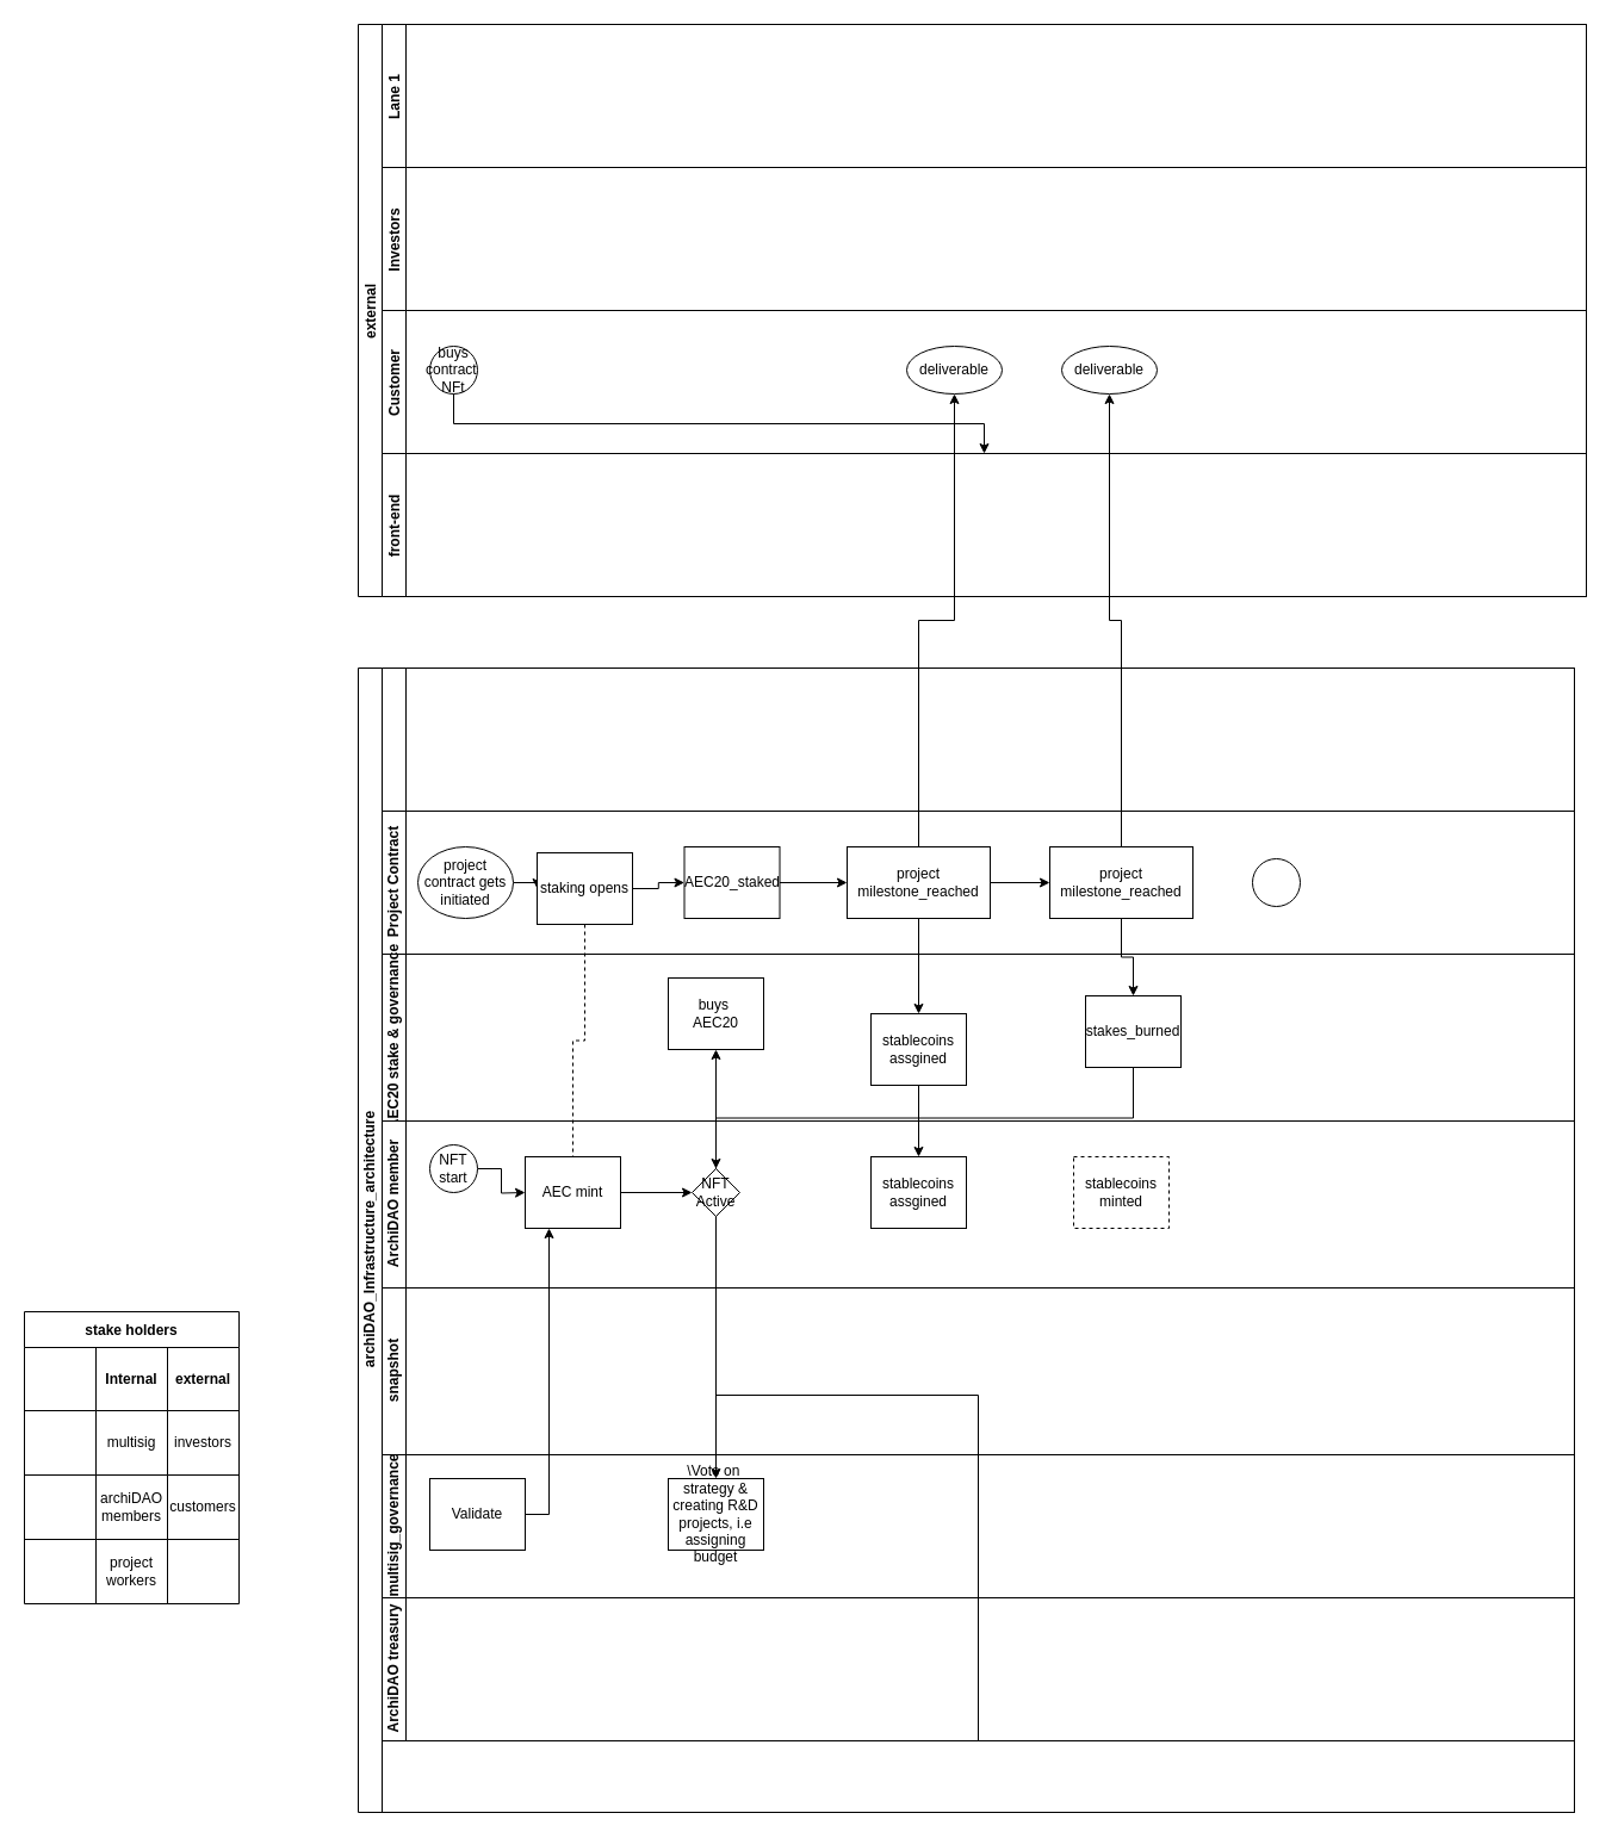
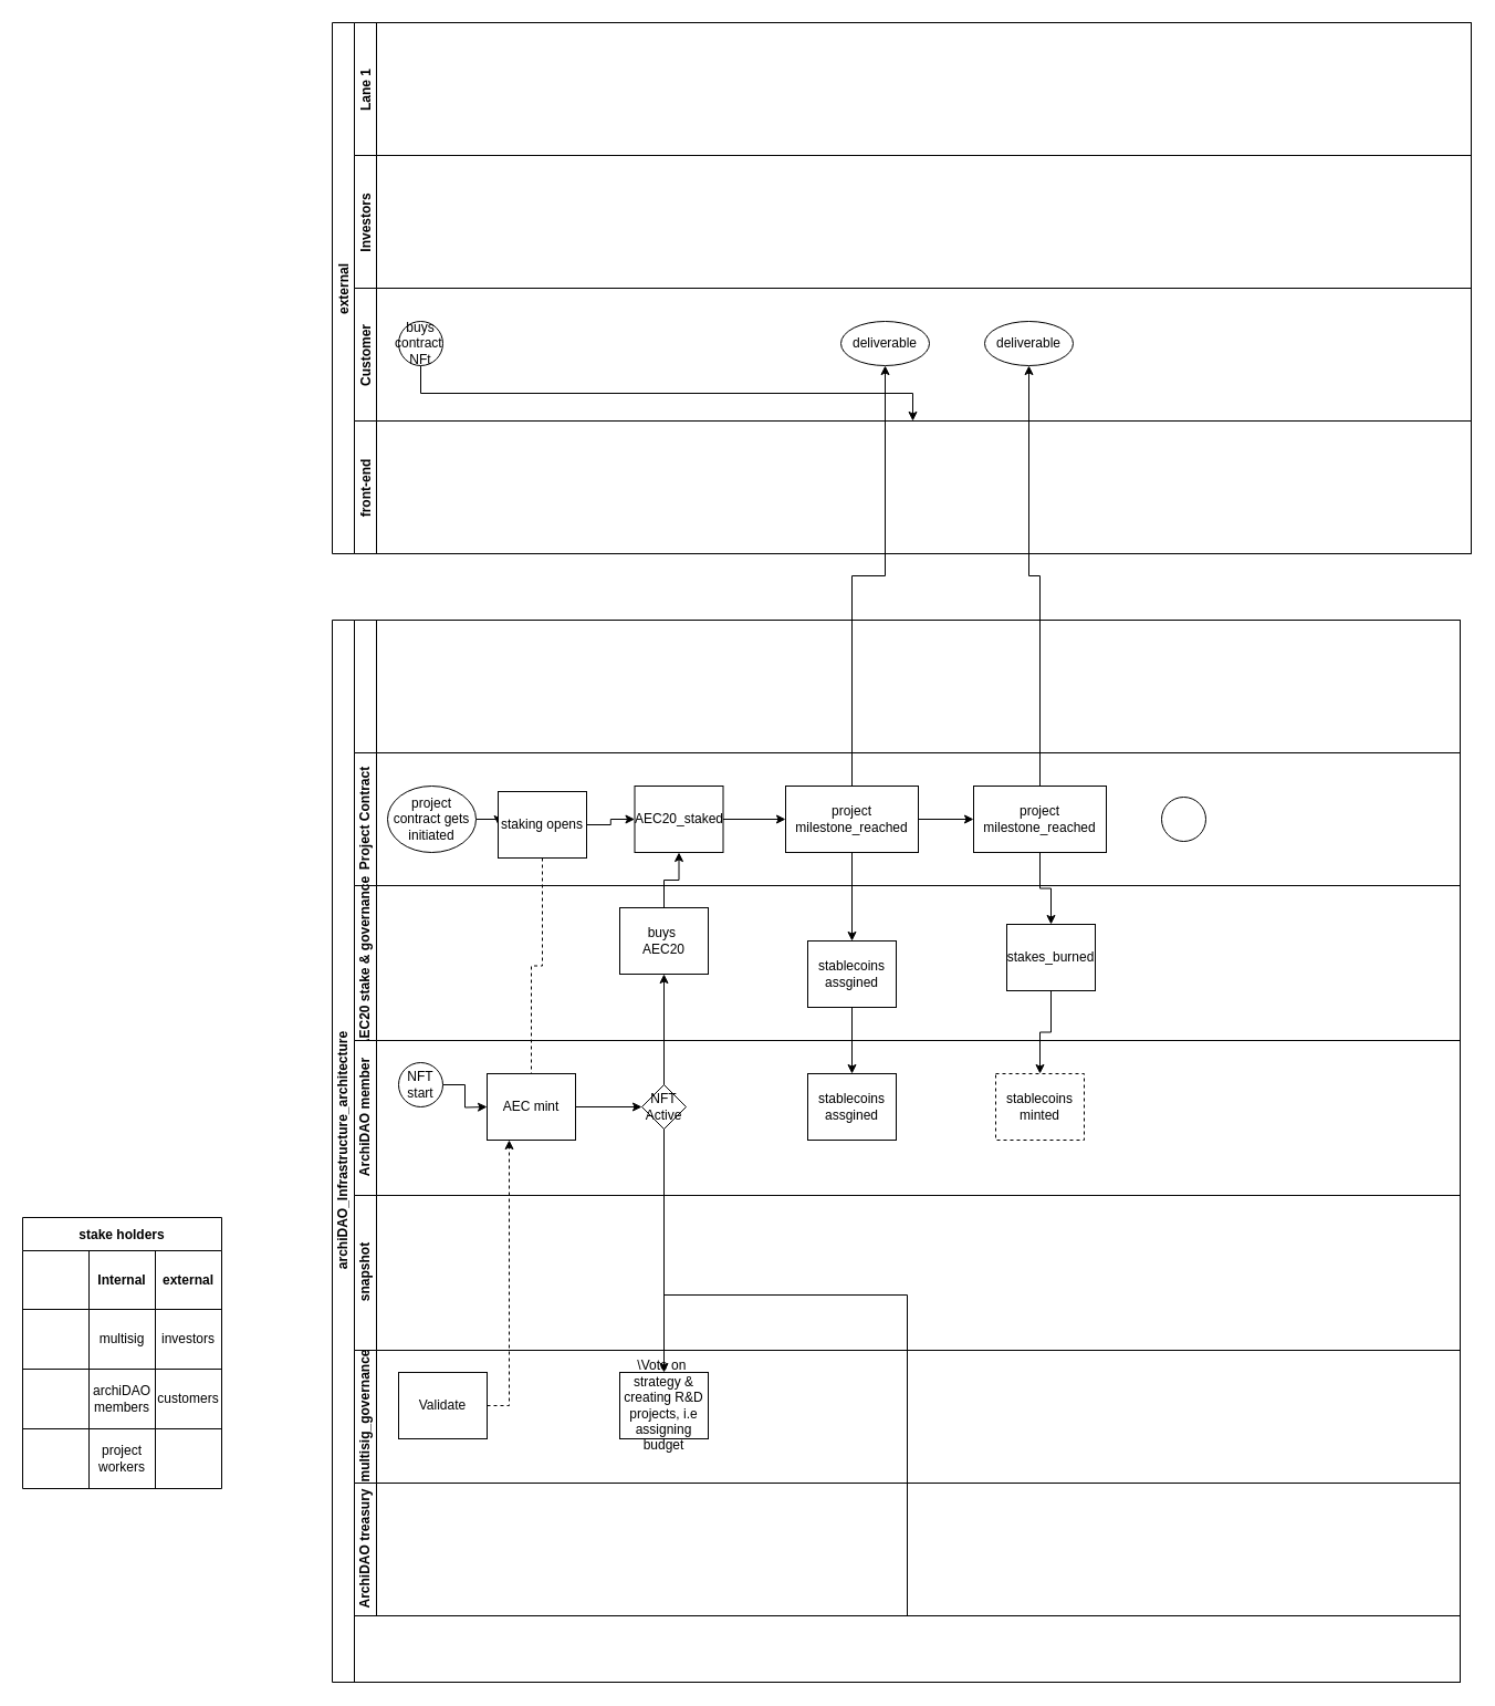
  <mxCell id="0" />
  <mxCell id="1" parent="0" />
  <mxCell id="2" value="archiDAO_Infrastructure_architecture" style="swimlane;html=1;childLayout=stackLayout;resizeParent=1;resizeParentMax=0;horizontal=0;startSize=20;horizontalStack=0;" parent="1" vertex="1"><mxGeometry x="300" y="560" width="1020" height="960" as="geometry" /></mxCell>
  <mxCell id="3" value="" style="edgeStyle=orthogonalEdgeStyle;rounded=0;orthogonalLoop=1;jettySize=auto;html=1;dashed=1;endArrow=none;endFill=0;" parent="2" source="11" target="24" edge="1"><mxGeometry relative="1" as="geometry" /></mxCell>
  <mxCell id="4" style="edgeStyle=orthogonalEdgeStyle;rounded=0;orthogonalLoop=1;jettySize=auto;html=1;endArrow=classic;endFill=1;startArrow=none;entryX=0.5;entryY=1;entryDx=0;entryDy=0;" parent="2" source="36" target="19" edge="1"><mxGeometry relative="1" as="geometry" /></mxCell>
  <mxCell id="5" style="edgeStyle=orthogonalEdgeStyle;rounded=0;orthogonalLoop=1;jettySize=auto;html=1;endArrow=classic;endFill=1;" parent="2" source="25" target="32" edge="1"><mxGeometry relative="1" as="geometry" /></mxCell>
  <mxCell id="6" style="swimlane;html=1;startSize=20;horizontal=0;" vertex="1" parent="2"><mxGeometry x="20" width="1000" height="120" as="geometry"><mxRectangle x="20" width="504" height="20" as="alternateBounds" /></mxGeometry></mxCell>
  <mxCell id="7" value="Project Contract" style="swimlane;html=1;startSize=20;horizontal=0;" parent="2" vertex="1"><mxGeometry x="20" y="120" width="1000" height="120" as="geometry"><mxRectangle x="20" width="504" height="20" as="alternateBounds" /></mxGeometry></mxCell>
  <mxCell id="8" value="" style="edgeStyle=orthogonalEdgeStyle;rounded=0;orthogonalLoop=1;jettySize=auto;html=1;" parent="7" source="9" target="11" edge="1"><mxGeometry relative="1" as="geometry" /></mxCell>
  <mxCell id="9" value="project contract gets initiated" style="ellipse;whiteSpace=wrap;html=1;" parent="7" vertex="1"><mxGeometry x="30" y="30" width="80" height="60" as="geometry" /></mxCell>
  <mxCell id="10" style="edgeStyle=orthogonalEdgeStyle;rounded=0;orthogonalLoop=1;jettySize=auto;html=1;exitX=1;exitY=0.5;exitDx=0;exitDy=0;entryX=0;entryY=0.5;entryDx=0;entryDy=0;" edge="1" parent="7" source="11" target="12"><mxGeometry relative="1" as="geometry" /></mxCell>
  <mxCell id="11" value="staking opens" style="rounded=0;whiteSpace=wrap;html=1;fontFamily=Helvetica;fontSize=12;fontColor=#000000;align=center;" parent="7" vertex="1"><mxGeometry x="130" y="35" width="80" height="60" as="geometry" /></mxCell>
  <mxCell id="12" value="AEC20_staked" style="rounded=0;whiteSpace=wrap;html=1;fontFamily=Helvetica;fontSize=12;fontColor=#000000;align=center;" parent="7" vertex="1"><mxGeometry x="253.5" y="30" width="80" height="60" as="geometry" /></mxCell>
  <mxCell id="13" style="edgeStyle=orthogonalEdgeStyle;rounded=0;orthogonalLoop=1;jettySize=auto;html=1;exitX=1;exitY=0.5;exitDx=0;exitDy=0;entryX=0;entryY=0.5;entryDx=0;entryDy=0;" edge="1" parent="7" source="14" target="17"><mxGeometry relative="1" as="geometry" /></mxCell>
  <mxCell id="14" value="project milestone_reached" style="rounded=0;whiteSpace=wrap;html=1;fontFamily=Helvetica;fontSize=12;fontColor=#000000;align=center;" vertex="1" parent="7"><mxGeometry x="390" y="30" width="120" height="60" as="geometry" /></mxCell>
  <mxCell id="15" value="" style="edgeStyle=orthogonalEdgeStyle;rounded=0;orthogonalLoop=1;jettySize=auto;html=1;endArrow=classic;endFill=1;entryX=0;entryY=0.5;entryDx=0;entryDy=0;" parent="7" source="12" target="14" edge="1"><mxGeometry relative="1" as="geometry"><mxPoint x="370" y="60" as="targetPoint" /></mxGeometry></mxCell>
  <mxCell id="16" value="" style="ellipse;whiteSpace=wrap;html=1;" parent="7" vertex="1"><mxGeometry x="730" y="40" width="40" height="40" as="geometry" /></mxCell>
  <mxCell id="17" value="project milestone_reached" style="rounded=0;whiteSpace=wrap;html=1;fontFamily=Helvetica;fontSize=12;fontColor=#000000;align=center;" vertex="1" parent="7"><mxGeometry x="560" y="30" width="120" height="60" as="geometry" /></mxCell>
  <mxCell id="18" value="AEC20 stake &amp;amp; governance" style="swimlane;html=1;startSize=20;horizontal=0;" vertex="1" parent="2"><mxGeometry x="20" y="240" width="1000" height="140" as="geometry" /></mxCell>
  <mxCell id="19" value="buys&amp;nbsp;&lt;br&gt;AEC20" style="rounded=0;whiteSpace=wrap;html=1;fontFamily=Helvetica;fontSize=12;fontColor=#000000;align=center;" vertex="1" parent="18"><mxGeometry x="240" y="20" width="80" height="60" as="geometry" /></mxCell>
  <mxCell id="20" value="stablecoins assgined" style="rounded=0;whiteSpace=wrap;html=1;fontFamily=Helvetica;fontSize=12;fontColor=#000000;align=center;" vertex="1" parent="18"><mxGeometry x="410" y="50" width="80" height="60" as="geometry" /></mxCell>
  <mxCell id="21" value="stakes_burned" style="rounded=0;whiteSpace=wrap;html=1;fontFamily=Helvetica;fontSize=12;fontColor=#000000;align=center;" vertex="1" parent="18"><mxGeometry x="590" y="35" width="80" height="60" as="geometry" /></mxCell>
  <mxCell id="22" value="ArchiDAO member" style="swimlane;html=1;startSize=20;horizontal=0;" parent="2" vertex="1"><mxGeometry x="20" y="380" width="1000" height="140" as="geometry" /></mxCell>
  <mxCell id="23" value="" style="edgeStyle=orthogonalEdgeStyle;rounded=0;orthogonalLoop=1;jettySize=auto;html=1;endArrow=classic;endFill=1;" parent="22" source="24" target="25" edge="1"><mxGeometry relative="1" as="geometry" /></mxCell>
  <mxCell id="24" value="AEC mint" style="rounded=0;whiteSpace=wrap;html=1;fontFamily=Helvetica;fontSize=12;fontColor=#000000;align=center;" parent="22" vertex="1"><mxGeometry x="120" y="30" width="80" height="60" as="geometry" /></mxCell>
  <mxCell id="25" value="NFT Active" style="rhombus;whiteSpace=wrap;html=1;fontFamily=Helvetica;fontSize=12;fontColor=#000000;align=center;" parent="22" vertex="1"><mxGeometry x="260" y="40" width="40" height="40" as="geometry" /></mxCell>
  <mxCell id="26" value="" style="edgeStyle=orthogonalEdgeStyle;rounded=0;orthogonalLoop=1;jettySize=auto;html=1;" edge="1" parent="22" source="27"><mxGeometry relative="1" as="geometry"><mxPoint x="120" y="60" as="targetPoint" /></mxGeometry></mxCell>
  <mxCell id="27" value="NFT start" style="ellipse;whiteSpace=wrap;html=1;" vertex="1" parent="22"><mxGeometry x="40" y="20" width="40" height="40" as="geometry" /></mxCell>
  <mxCell id="28" value="stablecoins assgined" style="rounded=0;whiteSpace=wrap;html=1;fontFamily=Helvetica;fontSize=12;fontColor=#000000;align=center;" vertex="1" parent="22"><mxGeometry x="410" y="30" width="80" height="60" as="geometry" /></mxCell>
  <mxCell id="29" value="stablecoins minted" style="rounded=0;whiteSpace=wrap;html=1;fontFamily=Helvetica;fontSize=12;fontColor=#000000;align=center;dashed=1;" vertex="1" parent="22"><mxGeometry x="580" y="30" width="80" height="60" as="geometry" /></mxCell>
  <mxCell id="30" value="snapshot" style="swimlane;html=1;startSize=20;horizontal=0;" vertex="1" parent="2"><mxGeometry x="20" y="520" width="1000" height="140" as="geometry" /></mxCell>
  <mxCell id="31" value="multisig_governance" style="swimlane;html=1;startSize=20;horizontal=0;" parent="2" vertex="1"><mxGeometry x="20" y="660" width="1000" height="120" as="geometry"><mxRectangle x="20" y="240" width="430" height="20" as="alternateBounds" /></mxGeometry></mxCell>
  <mxCell id="32" value="\Vote on&amp;nbsp;&lt;br&gt;strategy &amp;amp; creating R&amp;amp;D projects, i.e assigning budget" style="rounded=0;whiteSpace=wrap;html=1;fontFamily=Helvetica;fontSize=12;fontColor=#000000;align=center;" parent="31" vertex="1"><mxGeometry x="240" y="20" width="80" height="60" as="geometry" /></mxCell>
  <mxCell id="33" value="Validate" style="rounded=0;whiteSpace=wrap;html=1;fontFamily=Helvetica;fontSize=12;fontColor=#000000;align=center;" vertex="1" parent="31"><mxGeometry x="40" y="20" width="80" height="60" as="geometry" /></mxCell>
  <mxCell id="34" value="ArchiDAO treasury" style="swimlane;html=1;startSize=20;horizontal=0;" vertex="1" parent="2"><mxGeometry x="20" y="780" width="1000" height="120" as="geometry"><mxRectangle x="20" y="240" width="430" height="20" as="alternateBounds" /></mxGeometry></mxCell>
- <mxCell id="35" style="edgeStyle=orthogonalEdgeStyle;rounded=0;orthogonalLoop=1;jettySize=auto;html=1;exitX=1;exitY=0.5;exitDx=0;exitDy=0;entryX=0.25;entryY=1;entryDx=0;entryDy=0;" edge="1" parent="2" source="33" target="24"><mxGeometry relative="1" as="geometry" /></mxCell>
+ <mxCell id="35" style="edgeStyle=orthogonalEdgeStyle;rounded=0;orthogonalLoop=1;jettySize=auto;html=1;exitX=1;exitY=0.5;exitDx=0;exitDy=0;entryX=0.25;entryY=1;entryDx=0;entryDy=0;dashed=1;" edge="1" parent="2" source="33" target="24"><mxGeometry relative="1" as="geometry" /></mxCell>
  <mxCell id="36" value="" style="rounded=0;whiteSpace=wrap;html=1;fontFamily=Helvetica;fontSize=12;fontColor=#000000;align=center;" vertex="1" parent="2"><mxGeometry x="20" y="900" width="1000" height="60" as="geometry" /></mxCell>
+ <mxCell id="37" style="edgeStyle=orthogonalEdgeStyle;rounded=0;orthogonalLoop=1;jettySize=auto;html=1;exitX=0.5;exitY=0;exitDx=0;exitDy=0;entryX=0.5;entryY=1;entryDx=0;entryDy=0;" edge="1" parent="2" source="19" target="12"><mxGeometry relative="1" as="geometry" /></mxCell>
  <mxCell id="38" style="edgeStyle=orthogonalEdgeStyle;rounded=0;orthogonalLoop=1;jettySize=auto;html=1;exitX=0.5;exitY=1;exitDx=0;exitDy=0;entryX=0.5;entryY=0;entryDx=0;entryDy=0;" edge="1" parent="2" source="14" target="20"><mxGeometry relative="1" as="geometry"><mxPoint x="475" y="275" as="targetPoint" /></mxGeometry></mxCell>
  <mxCell id="39" style="edgeStyle=orthogonalEdgeStyle;rounded=0;orthogonalLoop=1;jettySize=auto;html=1;exitX=0.5;exitY=1;exitDx=0;exitDy=0;" edge="1" parent="2" source="20" target="28"><mxGeometry relative="1" as="geometry" /></mxCell>
  <mxCell id="40" style="edgeStyle=orthogonalEdgeStyle;rounded=0;orthogonalLoop=1;jettySize=auto;html=1;exitX=0.5;exitY=1;exitDx=0;exitDy=0;" edge="1" parent="2" source="17" target="21"><mxGeometry relative="1" as="geometry" /></mxCell>
- <mxCell id="41" style="edgeStyle=orthogonalEdgeStyle;rounded=0;orthogonalLoop=1;jettySize=auto;html=1;exitX=0.5;exitY=1;exitDx=0;exitDy=0;" edge="1" parent="2" source="21" target="25"><mxGeometry relative="1" as="geometry" /></mxCell>
+ <mxCell id="41" style="edgeStyle=orthogonalEdgeStyle;rounded=0;orthogonalLoop=1;jettySize=auto;html=1;exitX=0.5;exitY=1;exitDx=0;exitDy=0;entryX=0.5;entryY=0;entryDx=0;entryDy=0;" edge="1" parent="2" source="21" target="29"><mxGeometry relative="1" as="geometry" /></mxCell>
  <mxCell id="42" value="stake holders" style="shape=table;startSize=30;container=1;collapsible=0;childLayout=tableLayout;fontStyle=1;align=center;strokeWidth=1;" vertex="1" parent="1"><mxGeometry x="20" y="1100" width="180" height="245" as="geometry" /></mxCell>
  <mxCell id="43" value="" style="shape=tableRow;horizontal=0;startSize=0;swimlaneHead=0;swimlaneBody=0;top=0;left=0;bottom=0;right=0;collapsible=0;dropTarget=0;fillColor=none;points=[[0,0.5],[1,0.5]];portConstraint=eastwest;" vertex="1" parent="42"><mxGeometry y="30" width="180" height="53" as="geometry" /></mxCell>
  <mxCell id="44" value="" style="shape=partialRectangle;html=1;whiteSpace=wrap;connectable=0;fillColor=none;top=0;left=0;bottom=0;right=0;overflow=hidden;" vertex="1" parent="43"><mxGeometry width="60" height="53" as="geometry"><mxRectangle width="60" height="53" as="alternateBounds" /></mxGeometry></mxCell>
  <mxCell id="45" value="&lt;b&gt;Internal&lt;/b&gt;" style="shape=partialRectangle;html=1;whiteSpace=wrap;connectable=0;fillColor=none;top=0;left=0;bottom=0;right=0;overflow=hidden;" vertex="1" parent="43"><mxGeometry x="60" width="60" height="53" as="geometry"><mxRectangle width="60" height="53" as="alternateBounds" /></mxGeometry></mxCell>
  <mxCell id="46" value="&lt;b&gt;external&lt;/b&gt;" style="shape=partialRectangle;html=1;whiteSpace=wrap;connectable=0;fillColor=none;top=0;left=0;bottom=0;right=0;overflow=hidden;" vertex="1" parent="43"><mxGeometry x="120" width="60" height="53" as="geometry"><mxRectangle width="60" height="53" as="alternateBounds" /></mxGeometry></mxCell>
  <mxCell id="47" value="" style="shape=tableRow;horizontal=0;startSize=0;swimlaneHead=0;swimlaneBody=0;top=0;left=0;bottom=0;right=0;collapsible=0;dropTarget=0;fillColor=none;points=[[0,0.5],[1,0.5]];portConstraint=eastwest;" vertex="1" parent="42"><mxGeometry y="83" width="180" height="54" as="geometry" /></mxCell>
  <mxCell id="48" value="" style="shape=partialRectangle;html=1;whiteSpace=wrap;connectable=0;fillColor=none;top=0;left=0;bottom=0;right=0;overflow=hidden;" vertex="1" parent="47"><mxGeometry width="60" height="54" as="geometry"><mxRectangle width="60" height="54" as="alternateBounds" /></mxGeometry></mxCell>
  <mxCell id="49" value="multisig" style="shape=partialRectangle;html=1;whiteSpace=wrap;connectable=0;fillColor=none;top=0;left=0;bottom=0;right=0;overflow=hidden;" vertex="1" parent="47"><mxGeometry x="60" width="60" height="54" as="geometry"><mxRectangle width="60" height="54" as="alternateBounds" /></mxGeometry></mxCell>
  <mxCell id="50" value="investors" style="shape=partialRectangle;html=1;whiteSpace=wrap;connectable=0;fillColor=none;top=0;left=0;bottom=0;right=0;overflow=hidden;" vertex="1" parent="47"><mxGeometry x="120" width="60" height="54" as="geometry"><mxRectangle width="60" height="54" as="alternateBounds" /></mxGeometry></mxCell>
  <mxCell id="51" style="shape=tableRow;horizontal=0;startSize=0;swimlaneHead=0;swimlaneBody=0;top=0;left=0;bottom=0;right=0;collapsible=0;dropTarget=0;fillColor=none;points=[[0,0.5],[1,0.5]];portConstraint=eastwest;" vertex="1" parent="42"><mxGeometry y="137" width="180" height="54" as="geometry" /></mxCell>
  <mxCell id="52" style="shape=partialRectangle;html=1;whiteSpace=wrap;connectable=0;fillColor=none;top=0;left=0;bottom=0;right=0;overflow=hidden;" vertex="1" parent="51"><mxGeometry width="60" height="54" as="geometry"><mxRectangle width="60" height="54" as="alternateBounds" /></mxGeometry></mxCell>
  <mxCell id="53" value="archiDAO members" style="shape=partialRectangle;html=1;whiteSpace=wrap;connectable=0;fillColor=none;top=0;left=0;bottom=0;right=0;overflow=hidden;" vertex="1" parent="51"><mxGeometry x="60" width="60" height="54" as="geometry"><mxRectangle width="60" height="54" as="alternateBounds" /></mxGeometry></mxCell>
  <mxCell id="54" value="customers" style="shape=partialRectangle;html=1;whiteSpace=wrap;connectable=0;fillColor=none;top=0;left=0;bottom=0;right=0;overflow=hidden;" vertex="1" parent="51"><mxGeometry x="120" width="60" height="54" as="geometry"><mxRectangle width="60" height="54" as="alternateBounds" /></mxGeometry></mxCell>
  <mxCell id="55" style="shape=tableRow;horizontal=0;startSize=0;swimlaneHead=0;swimlaneBody=0;top=0;left=0;bottom=0;right=0;collapsible=0;dropTarget=0;fillColor=none;points=[[0,0.5],[1,0.5]];portConstraint=eastwest;" vertex="1" parent="42"><mxGeometry y="191" width="180" height="54" as="geometry" /></mxCell>
  <mxCell id="56" style="shape=partialRectangle;html=1;whiteSpace=wrap;connectable=0;fillColor=none;top=0;left=0;bottom=0;right=0;overflow=hidden;" vertex="1" parent="55"><mxGeometry width="60" height="54" as="geometry"><mxRectangle width="60" height="54" as="alternateBounds" /></mxGeometry></mxCell>
  <mxCell id="57" value="project workers" style="shape=partialRectangle;html=1;whiteSpace=wrap;connectable=0;fillColor=none;top=0;left=0;bottom=0;right=0;overflow=hidden;" vertex="1" parent="55"><mxGeometry x="60" width="60" height="54" as="geometry"><mxRectangle width="60" height="54" as="alternateBounds" /></mxGeometry></mxCell>
  <mxCell id="58" style="shape=partialRectangle;html=1;whiteSpace=wrap;connectable=0;fillColor=none;top=0;left=0;bottom=0;right=0;overflow=hidden;" vertex="1" parent="55"><mxGeometry x="120" width="60" height="54" as="geometry"><mxRectangle width="60" height="54" as="alternateBounds" /></mxGeometry></mxCell>
  <mxCell id="59" value="external" style="swimlane;childLayout=stackLayout;resizeParent=1;resizeParentMax=0;horizontal=0;startSize=20;horizontalStack=0;strokeWidth=1;" vertex="1" parent="1"><mxGeometry x="300" y="20" width="1030" height="480" as="geometry" /></mxCell>
  <mxCell id="60" value="Lane 1" style="swimlane;startSize=20;horizontal=0;strokeWidth=1;" vertex="1" parent="59"><mxGeometry x="20" width="1010" height="120" as="geometry" /></mxCell>
  <mxCell id="61" value="Investors" style="swimlane;startSize=20;horizontal=0;strokeWidth=1;" vertex="1" parent="59"><mxGeometry x="20" y="120" width="1010" height="120" as="geometry" /></mxCell>
  <mxCell id="62" value="Customer" style="swimlane;startSize=20;horizontal=0;strokeWidth=1;" vertex="1" parent="59"><mxGeometry x="20" y="240" width="1010" height="120" as="geometry" /></mxCell>
  <mxCell id="63" value="buys&lt;br&gt;contract&amp;nbsp;&lt;br&gt;NFt" style="ellipse;whiteSpace=wrap;html=1;" vertex="1" parent="62"><mxGeometry x="40" y="30" width="40" height="40" as="geometry" /></mxCell>
  <mxCell id="64" value="deliverable" style="ellipse;whiteSpace=wrap;html=1;" vertex="1" parent="62"><mxGeometry x="570" y="30" width="80" height="40" as="geometry" /></mxCell>
  <mxCell id="65" value="deliverable" style="ellipse;whiteSpace=wrap;html=1;" vertex="1" parent="62"><mxGeometry x="440" y="30" width="80" height="40" as="geometry" /></mxCell>
  <mxCell id="66" value="front-end" style="swimlane;startSize=20;horizontal=0;strokeWidth=1;" vertex="1" parent="59"><mxGeometry x="20" y="360" width="1010" height="120" as="geometry" /></mxCell>
  <mxCell id="67" style="edgeStyle=orthogonalEdgeStyle;rounded=0;orthogonalLoop=1;jettySize=auto;html=1;exitX=0.5;exitY=1;exitDx=0;exitDy=0;" edge="1" parent="1" source="63" target="66"><mxGeometry relative="1" as="geometry" /></mxCell>
  <mxCell id="68" style="edgeStyle=orthogonalEdgeStyle;rounded=0;orthogonalLoop=1;jettySize=auto;html=1;exitX=0.5;exitY=0;exitDx=0;exitDy=0;entryX=0.5;entryY=1;entryDx=0;entryDy=0;" edge="1" parent="1" source="14" target="65"><mxGeometry relative="1" as="geometry" /></mxCell>
  <mxCell id="69" style="edgeStyle=orthogonalEdgeStyle;rounded=0;orthogonalLoop=1;jettySize=auto;html=1;exitX=0.5;exitY=0;exitDx=0;exitDy=0;entryX=0.5;entryY=1;entryDx=0;entryDy=0;" edge="1" parent="1" source="17" target="64"><mxGeometry relative="1" as="geometry"><mxPoint x="930" y="440" as="targetPoint" /></mxGeometry></mxCell>
